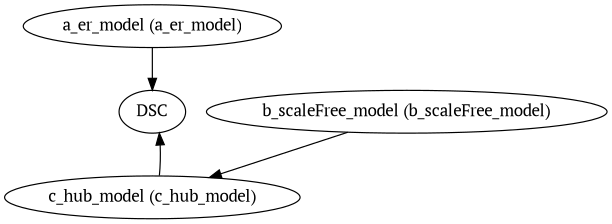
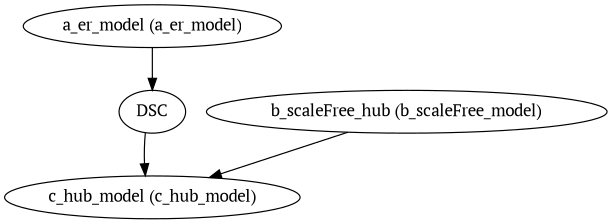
  strict digraph {
    fontname="PT Serif"
    node [fontname="PT Serif"]
    edge [fontname="PT Serif"]
    "a_er_model (a_er_model)"
    DSC
-   "b_scaleFree_model (b_scaleFree_model)"
+   "b_scaleFree_model (b_scaleFree_model)" [label="b_scaleFree_hub (b_scaleFree_model)"]
    "c_hub_model (c_hub_model)"
    "a_er_model (a_er_model)" -> DSC
    "b_scaleFree_model (b_scaleFree_model)" -> "c_hub_model (c_hub_model)"
-   "c_hub_model (c_hub_model)" -> DSC
+   DSC -> "c_hub_model (c_hub_model)"
  }
